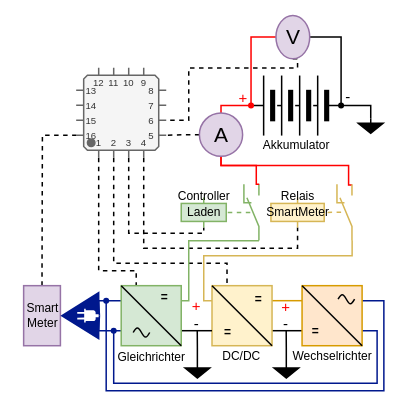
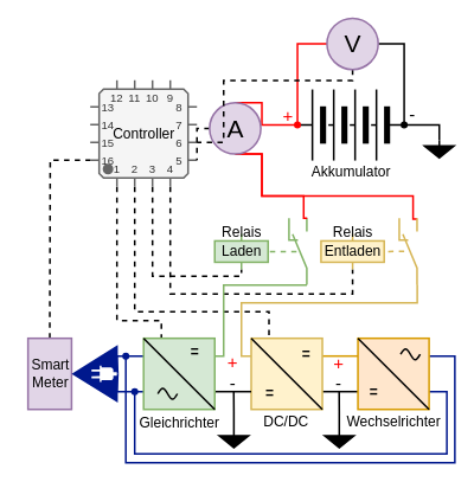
  <mxCell id="0" />
  <mxCell id="1" parent="0" />
  <mxCell id="2" style="edgeStyle=orthogonalEdgeStyle;rounded=0;orthogonalLoop=1;jettySize=auto;html=1;exitX=0;exitY=0.5;exitDx=0;exitDy=0;entryX=0.5;entryY=0;entryDx=0;entryDy=0;entryPerimeter=0;endArrow=none;endFill=0;fontSize=16;strokeWidth=2;" parent="1" source="3" target="57" edge="1"><mxGeometry relative="1" as="geometry"><Array as="points"><mxPoint x="493" y="140" /></Array></mxGeometry></mxCell>
  <mxCell id="3" value="" style="pointerEvents=1;verticalLabelPosition=bottom;shadow=0;dashed=0;align=center;html=1;verticalAlign=top;shape=mxgraph.electrical.miscellaneous.batteryStack;rotation=-180;fontSize=16;strokeWidth=2;" parent="1" vertex="1"><mxGeometry x="334" y="100" width="120" height="80" as="geometry" /></mxCell>
  <mxCell id="4" style="edgeStyle=orthogonalEdgeStyle;rounded=0;orthogonalLoop=1;jettySize=auto;html=1;exitX=0;exitY=1;exitDx=90;exitDy=0;exitPerimeter=0;entryX=0.5;entryY=1;entryDx=0;entryDy=0;entryPerimeter=0;endArrow=none;endFill=0;dashed=1;fontSize=16;strokeWidth=2;" parent="1" source="8" target="35" edge="1"><mxGeometry relative="1" as="geometry"><Array as="points"><mxPoint x="191" y="330" /><mxPoint x="396" y="330" /></Array></mxGeometry></mxCell>
  <mxCell id="5" style="edgeStyle=orthogonalEdgeStyle;rounded=0;orthogonalLoop=1;jettySize=auto;html=1;exitX=0;exitY=1;exitDx=70;exitDy=0;exitPerimeter=0;entryX=0.5;entryY=1;entryDx=0;entryDy=0;entryPerimeter=0;dashed=1;endArrow=none;endFill=0;fontSize=16;strokeWidth=2;" parent="1" source="8" target="11" edge="1"><mxGeometry relative="1" as="geometry"><Array as="points"><mxPoint x="171" y="310" /><mxPoint x="271" y="310" /></Array></mxGeometry></mxCell>
  <mxCell id="6" style="edgeStyle=orthogonalEdgeStyle;rounded=0;orthogonalLoop=1;jettySize=auto;html=1;exitX=0;exitY=1;exitDx=50;exitDy=0;exitPerimeter=0;entryX=0.25;entryY=0;entryDx=0;entryDy=0;dashed=1;endArrow=none;endFill=0;fontSize=16;strokeWidth=2;" parent="1" source="8" target="16" edge="1"><mxGeometry relative="1" as="geometry"><Array as="points"><mxPoint x="151" y="350" /><mxPoint x="302" y="350" /></Array></mxGeometry></mxCell>
  <mxCell id="7" style="edgeStyle=orthogonalEdgeStyle;rounded=0;orthogonalLoop=1;jettySize=auto;html=1;exitX=0;exitY=1;exitDx=30;exitDy=0;exitPerimeter=0;entryX=0.25;entryY=0;entryDx=0;entryDy=0;dashed=1;endArrow=none;endFill=0;fontSize=16;strokeWidth=2;" parent="1" source="8" target="29" edge="1"><mxGeometry relative="1" as="geometry"><Array as="points"><mxPoint x="131" y="360" /><mxPoint x="181" y="360" /></Array></mxGeometry></mxCell>
  <mxCell id="8" value="" style="shadow=0;dashed=0;align=center;html=1;strokeWidth=2;shape=mxgraph.electrical.logic_gates.qfp_ic;whiteSpace=wrap;labelNames=a,b,c,d,e,f,g,h,i,j,k,l,m,n,o,p,q,r,s,t,u,v,w,x,y,z,a1,b1,c1,d1,e1,f1,g1,h1,i1,j1,k1,l1,m1,n1;fillColor=#f5f5f5;strokeColor=#666666;fontColor=#333333;fontSize=16;" parent="1" vertex="1"><mxGeometry x="101" y="89.59" width="120" height="120" as="geometry" /></mxCell>
  <mxCell id="9" style="edgeStyle=orthogonalEdgeStyle;rounded=0;orthogonalLoop=1;jettySize=auto;html=1;exitX=-0.002;exitY=1.004;exitDx=0;exitDy=0;entryX=1;entryY=0.25;entryDx=0;entryDy=0;endArrow=none;endFill=0;exitPerimeter=0;fillColor=#d5e8d4;strokeColor=#82b366;fontSize=16;strokeWidth=2;" parent="1" source="10" target="29" edge="1"><mxGeometry relative="1" as="geometry"><Array as="points"><mxPoint x="251" y="320" /><mxPoint x="251" y="400" /></Array></mxGeometry></mxCell>
  <mxCell id="10" value="" style="pointerEvents=1;verticalLabelPosition=bottom;shadow=0;dashed=0;align=center;html=1;verticalAlign=top;shape=mxgraph.electrical.electro-mechanical.changeoverContactSwitch2;elSwitchState=1;rotation=-90;fillColor=#d5e8d4;strokeColor=#82b366;fontSize=16;strokeWidth=2;" parent="1" vertex="1"><mxGeometry x="297" y="272.41" width="75" height="20" as="geometry" /></mxCell>
  <mxCell id="11" value="" style="pointerEvents=1;verticalLabelPosition=bottom;shadow=0;dashed=0;align=center;html=1;verticalAlign=top;shape=mxgraph.electrical.electro-mechanical.relay_coil;fillColor=#d5e8d4;strokeColor=#82b366;fontSize=16;strokeWidth=2;" parent="1" vertex="1"><mxGeometry x="241" y="262.41" width="60" height="40" as="geometry" /></mxCell>
  <mxCell id="12" value="" style="endArrow=none;dashed=1;html=1;strokeWidth=2;rounded=0;entryX=0.46;entryY=0.525;entryDx=0;entryDy=0;entryPerimeter=0;exitX=1.067;exitY=0.575;exitDx=0;exitDy=0;exitPerimeter=0;fontSize=16;fillColor=#d5e8d4;strokeColor=#82b366;" parent="1" edge="1"><mxGeometry width="50" height="50" relative="1" as="geometry"><mxPoint x="303.02" y="282.41" as="sourcePoint" /><mxPoint x="333" y="282.41" as="targetPoint" /></mxGeometry></mxCell>
  <mxCell id="13" style="edgeStyle=orthogonalEdgeStyle;rounded=0;orthogonalLoop=1;jettySize=auto;html=1;exitX=0;exitY=0.25;exitDx=0;exitDy=0;entryX=0.005;entryY=1.011;entryDx=0;entryDy=0;entryPerimeter=0;endArrow=none;endFill=0;fillColor=#fff2cc;strokeColor=#d6b656;fontSize=16;strokeWidth=2;" parent="1" source="16" target="34" edge="1"><mxGeometry relative="1" as="geometry"><Array as="points"><mxPoint x="271" y="400" /><mxPoint x="271" y="340" /><mxPoint x="469" y="340" /></Array></mxGeometry></mxCell>
  <mxCell id="14" style="edgeStyle=orthogonalEdgeStyle;rounded=0;orthogonalLoop=1;jettySize=auto;html=1;exitX=1;exitY=0.25;exitDx=0;exitDy=0;entryX=0;entryY=0.25;entryDx=0;entryDy=0;endArrow=none;endFill=0;fillColor=#ffe6cc;strokeColor=#d79b00;fontSize=16;strokeWidth=2;" parent="1" source="16" target="19" edge="1"><mxGeometry relative="1" as="geometry" /></mxCell>
  <mxCell id="15" style="edgeStyle=orthogonalEdgeStyle;rounded=0;orthogonalLoop=1;jettySize=auto;html=1;exitX=1;exitY=0.75;exitDx=0;exitDy=0;entryX=0;entryY=0.75;entryDx=0;entryDy=0;endArrow=none;endFill=0;fontSize=16;strokeWidth=2;" parent="1" source="16" target="19" edge="1"><mxGeometry relative="1" as="geometry" /></mxCell>
  <mxCell id="16" value="" style="whiteSpace=wrap;html=1;aspect=fixed;fillColor=#fff2cc;strokeColor=#d6b656;fontSize=16;strokeWidth=2;" parent="1" vertex="1"><mxGeometry x="282" y="380" width="80" height="80" as="geometry" /></mxCell>
  <mxCell id="17" style="edgeStyle=orthogonalEdgeStyle;rounded=0;orthogonalLoop=1;jettySize=auto;html=1;exitX=1;exitY=0.75;exitDx=0;exitDy=0;endArrow=oval;endFill=1;fillColor=#dae8fc;strokeColor=#00188D;fontSize=16;strokeWidth=2;" parent="1" source="19" edge="1"><mxGeometry relative="1" as="geometry"><mxPoint x="151" y="440" as="targetPoint" /><Array as="points"><mxPoint x="502" y="440" /><mxPoint x="502" y="510" /><mxPoint x="151" y="510" /></Array></mxGeometry></mxCell>
  <mxCell id="18" style="edgeStyle=orthogonalEdgeStyle;rounded=0;orthogonalLoop=1;jettySize=auto;html=1;exitX=1;exitY=0.25;exitDx=0;exitDy=0;endArrow=oval;endFill=1;fillColor=#dae8fc;strokeColor=#00188D;fontSize=16;strokeWidth=2;" parent="1" source="19" edge="1"><mxGeometry relative="1" as="geometry"><mxPoint x="141" y="400" as="targetPoint" /><Array as="points"><mxPoint x="511" y="400" /><mxPoint x="511" y="520" /><mxPoint x="141" y="520" /></Array></mxGeometry></mxCell>
  <mxCell id="19" value="" style="whiteSpace=wrap;html=1;aspect=fixed;fillColor=#ffe6cc;strokeColor=#d79b00;fontSize=16;strokeWidth=2;" parent="1" vertex="1"><mxGeometry x="402" y="380" width="80" height="80" as="geometry" /></mxCell>
  <mxCell id="20" value="&lt;font style=&quot;font-size: 16px;&quot;&gt;=&lt;/font&gt;" style="text;html=1;strokeColor=none;fillColor=none;align=center;verticalAlign=middle;whiteSpace=wrap;rounded=0;fontSize=16;strokeWidth=2;fontStyle=1" parent="1" vertex="1"><mxGeometry x="272" y="426.5" width="62" height="30" as="geometry" /></mxCell>
  <mxCell id="21" value="" style="endArrow=none;html=1;rounded=0;entryX=1;entryY=1;entryDx=0;entryDy=0;exitX=0;exitY=0;exitDx=0;exitDy=0;fontSize=16;strokeWidth=2;" parent="1" source="16" target="16" edge="1"><mxGeometry width="50" height="50" relative="1" as="geometry"><mxPoint x="454" y="471.5" as="sourcePoint" /><mxPoint x="504" y="421.5" as="targetPoint" /></mxGeometry></mxCell>
  <mxCell id="22" value="&lt;font style=&quot;font-size: 16px;&quot;&gt;=&lt;/font&gt;" style="text;html=1;strokeColor=none;fillColor=none;align=center;verticalAlign=middle;whiteSpace=wrap;rounded=0;fontSize=16;strokeWidth=2;fontStyle=1" parent="1" vertex="1"><mxGeometry x="314" y="381.5" width="60" height="30" as="geometry" /></mxCell>
  <mxCell id="23" value="&lt;font style=&quot;font-size: 16px;&quot;&gt;=&lt;/font&gt;" style="text;html=1;strokeColor=none;fillColor=none;align=center;verticalAlign=middle;whiteSpace=wrap;rounded=0;fontSize=16;strokeWidth=2;fontStyle=1" parent="1" vertex="1"><mxGeometry x="390" y="425" width="60" height="30" as="geometry" /></mxCell>
  <mxCell id="24" value="" style="endArrow=none;html=1;rounded=0;entryX=1;entryY=1;entryDx=0;entryDy=0;exitX=0;exitY=0;exitDx=0;exitDy=0;fontSize=16;strokeWidth=2;" parent="1" edge="1"><mxGeometry width="50" height="50" relative="1" as="geometry"><mxPoint x="402" y="380" as="sourcePoint" /><mxPoint x="482" y="460" as="targetPoint" /></mxGeometry></mxCell>
  <mxCell id="25" value="" style="pointerEvents=1;verticalLabelPosition=bottom;shadow=0;dashed=0;align=center;html=1;verticalAlign=top;shape=mxgraph.electrical.waveforms.sine_wave;fontSize=16;strokeWidth=2;" parent="1" vertex="1"><mxGeometry x="450" y="390" width="22" height="16.18" as="geometry" /></mxCell>
  <mxCell id="26" style="edgeStyle=orthogonalEdgeStyle;rounded=0;orthogonalLoop=1;jettySize=auto;html=1;exitX=1;exitY=0.75;exitDx=0;exitDy=0;entryX=0;entryY=0.75;entryDx=0;entryDy=0;endArrow=none;endFill=0;fontSize=16;strokeWidth=2;" parent="1" source="29" target="16" edge="1"><mxGeometry relative="1" as="geometry" /></mxCell>
  <mxCell id="27" style="edgeStyle=orthogonalEdgeStyle;rounded=0;orthogonalLoop=1;jettySize=auto;html=1;exitX=0;exitY=0.25;exitDx=0;exitDy=0;entryX=0;entryY=0.5;entryDx=0;entryDy=0;entryPerimeter=0;endArrow=none;endFill=0;fillColor=#dae8fc;strokeColor=#00188D;fontSize=16;strokeWidth=2;" parent="1" source="29" target="48" edge="1"><mxGeometry relative="1" as="geometry"><Array as="points"><mxPoint x="131" y="400" /><mxPoint x="131" y="420" /></Array></mxGeometry></mxCell>
  <mxCell id="28" style="edgeStyle=orthogonalEdgeStyle;rounded=0;orthogonalLoop=1;jettySize=auto;html=1;exitX=0;exitY=0.75;exitDx=0;exitDy=0;entryX=0;entryY=0.5;entryDx=0;entryDy=0;entryPerimeter=0;endArrow=none;endFill=0;fillColor=#dae8fc;strokeColor=#00188D;fontSize=16;strokeWidth=2;" parent="1" source="29" target="48" edge="1"><mxGeometry relative="1" as="geometry"><Array as="points"><mxPoint x="131" y="440" /><mxPoint x="131" y="420" /></Array></mxGeometry></mxCell>
  <mxCell id="29" value="" style="whiteSpace=wrap;html=1;aspect=fixed;fillColor=#d5e8d4;strokeColor=#82b366;fontSize=16;strokeWidth=2;" parent="1" vertex="1"><mxGeometry x="161" y="380" width="80" height="80" as="geometry" /></mxCell>
  <mxCell id="30" value="&lt;font style=&quot;font-size: 16px;&quot;&gt;=&lt;/font&gt;" style="text;html=1;strokeColor=none;fillColor=none;align=center;verticalAlign=middle;whiteSpace=wrap;rounded=0;fontSize=16;strokeWidth=2;fontStyle=1" parent="1" vertex="1"><mxGeometry x="189" y="380" width="60" height="30" as="geometry" /></mxCell>
  <mxCell id="31" value="" style="endArrow=none;html=1;rounded=0;entryX=1;entryY=1;entryDx=0;entryDy=0;exitX=0;exitY=0;exitDx=0;exitDy=0;fontSize=16;strokeWidth=2;" parent="1" edge="1"><mxGeometry width="50" height="50" relative="1" as="geometry"><mxPoint x="161" y="380" as="sourcePoint" /><mxPoint x="241" y="460" as="targetPoint" /></mxGeometry></mxCell>
  <mxCell id="32" value="" style="pointerEvents=1;verticalLabelPosition=bottom;shadow=0;dashed=0;align=center;html=1;verticalAlign=top;shape=mxgraph.electrical.waveforms.sine_wave;fontSize=16;strokeWidth=2;" parent="1" vertex="1"><mxGeometry x="177" y="434.32" width="22" height="16.18" as="geometry" /></mxCell>
  <mxCell id="33" style="edgeStyle=orthogonalEdgeStyle;rounded=0;orthogonalLoop=1;jettySize=auto;html=1;exitX=0.989;exitY=1.007;exitDx=0;exitDy=0;entryX=0.5;entryY=1;entryDx=0;entryDy=0;endArrow=none;endFill=0;startArrow=none;startFill=0;exitPerimeter=0;fillColor=#f8cecc;strokeColor=#FF0000;fontSize=16;strokeWidth=2;" parent="1" source="34" target="41" edge="1"><mxGeometry relative="1" as="geometry"><Array as="points"><mxPoint x="464" y="246" /><mxPoint x="464" y="220" /><mxPoint x="294" y="220" /></Array></mxGeometry></mxCell>
  <mxCell id="34" value="" style="pointerEvents=1;verticalLabelPosition=bottom;shadow=0;dashed=0;align=center;html=1;verticalAlign=top;shape=mxgraph.electrical.electro-mechanical.changeoverContactSwitch2;elSwitchState=1;rotation=-90;fillColor=#fff2cc;strokeColor=#d6b656;fontSize=16;strokeWidth=2;" parent="1" vertex="1"><mxGeometry x="421" y="272.41" width="75" height="20" as="geometry" /></mxCell>
  <mxCell id="35" value="" style="pointerEvents=1;verticalLabelPosition=bottom;shadow=0;dashed=0;align=center;html=1;verticalAlign=top;shape=mxgraph.electrical.electro-mechanical.relay_coil;fillColor=#fff2cc;strokeColor=#d6b656;fontSize=16;strokeWidth=2;" parent="1" vertex="1"><mxGeometry x="360.51" y="262.41" width="71" height="40" as="geometry" /></mxCell>
  <mxCell id="36" value="" style="endArrow=none;dashed=1;html=1;strokeWidth=2;rounded=0;exitX=1.067;exitY=0.575;exitDx=0;exitDy=0;exitPerimeter=0;fontSize=16;fillColor=#fff2cc;strokeColor=#d6b656;" parent="1" edge="1"><mxGeometry width="50" height="50" relative="1" as="geometry"><mxPoint x="436.02" y="282.41" as="sourcePoint" /><mxPoint x="459" y="282" as="targetPoint" /></mxGeometry></mxCell>
  <mxCell id="37" style="edgeStyle=orthogonalEdgeStyle;rounded=0;orthogonalLoop=1;jettySize=auto;html=1;exitX=0.5;exitY=1;exitDx=0;exitDy=0;fontSize=16;strokeWidth=2;" parent="1" source="30" target="30" edge="1"><mxGeometry relative="1" as="geometry" /></mxCell>
  <mxCell id="38" style="edgeStyle=orthogonalEdgeStyle;rounded=0;orthogonalLoop=1;jettySize=auto;html=1;exitX=0.5;exitY=1;exitDx=0;exitDy=0;endArrow=none;endFill=0;entryX=0.999;entryY=1.023;entryDx=0;entryDy=0;entryPerimeter=0;fillColor=#f8cecc;strokeColor=#FF0000;fontSize=16;strokeWidth=2;" parent="1" source="41" target="10" edge="1"><mxGeometry relative="1" as="geometry"><mxPoint x="351" y="240" as="targetPoint" /><Array as="points"><mxPoint x="294" y="220" /><mxPoint x="341" y="220" /><mxPoint x="341" y="245" /></Array></mxGeometry></mxCell>
  <mxCell id="39" style="edgeStyle=orthogonalEdgeStyle;rounded=0;orthogonalLoop=1;jettySize=auto;html=1;exitX=0.5;exitY=0;exitDx=0;exitDy=0;entryX=1;entryY=0.5;entryDx=0;entryDy=0;endArrow=none;endFill=0;fillColor=#f8cecc;strokeColor=#FF0000;fontSize=16;strokeWidth=2;" parent="1" source="41" target="3" edge="1"><mxGeometry relative="1" as="geometry"><Array as="points"><mxPoint x="294" y="140" /></Array></mxGeometry></mxCell>
  <mxCell id="40" style="edgeStyle=orthogonalEdgeStyle;rounded=0;orthogonalLoop=1;jettySize=auto;html=1;exitX=0;exitY=0.5;exitDx=0;exitDy=0;entryX=1;entryY=0;entryDx=0;entryDy=90;entryPerimeter=0;endArrow=none;endFill=0;dashed=1;fontSize=16;strokeWidth=2;" parent="1" source="41" target="8" edge="1"><mxGeometry relative="1" as="geometry" /></mxCell>
- <mxCell id="41" value="A" style="verticalLabelPosition=middle;shadow=0;dashed=0;align=center;html=1;verticalAlign=middle;strokeWidth=2;shape=ellipse;aspect=fixed;fontSize=28;fillColor=#e1d5e7;strokeColor=#9673a6;" parent="1" vertex="1"><mxGeometry x="265.21" y="150" width="57.59" height="57.59" as="geometry" /></mxCell>
+ <mxCell id="41" value="A" style="verticalLabelPosition=middle;shadow=0;dashed=0;align=center;html=1;verticalAlign=middle;strokeWidth=2;shape=ellipse;aspect=fixed;fontSize=28;fillColor=#e1d5e7;strokeColor=#9673a6;" parent="1" vertex="1"><mxGeometry x="235.21" y="115" width="57.59" height="57.59" as="geometry" /></mxCell>
  <mxCell id="42" style="edgeStyle=orthogonalEdgeStyle;rounded=0;orthogonalLoop=1;jettySize=auto;html=1;exitX=1;exitY=0.5;exitDx=0;exitDy=0;entryX=0;entryY=0.5;entryDx=0;entryDy=0;endArrow=oval;endFill=1;fontSize=16;strokeWidth=2;" parent="1" source="45" target="3" edge="1"><mxGeometry relative="1" as="geometry"><Array as="points"><mxPoint x="454" y="49" /></Array></mxGeometry></mxCell>
  <mxCell id="43" style="edgeStyle=orthogonalEdgeStyle;rounded=0;orthogonalLoop=1;jettySize=auto;html=1;exitX=0;exitY=0.5;exitDx=0;exitDy=0;entryX=1;entryY=0.5;entryDx=0;entryDy=0;endArrow=oval;endFill=1;fillColor=#f8cecc;strokeColor=#FF0000;fontSize=16;strokeWidth=2;" parent="1" source="45" target="3" edge="1"><mxGeometry relative="1" as="geometry"><Array as="points"><mxPoint x="334" y="49" /></Array></mxGeometry></mxCell>
  <mxCell id="44" style="edgeStyle=orthogonalEdgeStyle;rounded=0;orthogonalLoop=1;jettySize=auto;html=1;exitX=0.5;exitY=1;exitDx=0;exitDy=0;entryX=1;entryY=0;entryDx=0;entryDy=70;entryPerimeter=0;dashed=1;endArrow=none;endFill=0;fontSize=16;strokeWidth=2;" parent="1" source="45" target="8" edge="1"><mxGeometry relative="1" as="geometry"><Array as="points"><mxPoint x="396" y="90" /><mxPoint x="251" y="90" /><mxPoint x="251" y="160" /></Array></mxGeometry></mxCell>
- <mxCell id="45" value="V" style="verticalLabelPosition=middle;shadow=0;dashed=0;align=center;html=1;verticalAlign=middle;strokeWidth=2;shape=ellipse;aspect=fixed;fontSize=28;fillColor=#e1d5e7;strokeColor=#9673a6;" parent="1" vertex="1"><mxGeometry x="367.21" y="20" width="45" height="57.59" as="geometry" /></mxCell>
+ <mxCell id="45" value="V" style="verticalLabelPosition=middle;shadow=0;dashed=0;align=center;html=1;verticalAlign=middle;strokeWidth=2;shape=ellipse;aspect=fixed;fontSize=28;fillColor=#e1d5e7;strokeColor=#9673a6;" parent="1" vertex="1"><mxGeometry x="367.21" y="20" width="57.59" height="57.59" as="geometry" /></mxCell>
  <mxCell id="46" style="edgeStyle=orthogonalEdgeStyle;rounded=0;orthogonalLoop=1;jettySize=auto;html=1;exitX=0.5;exitY=0;exitDx=0;exitDy=0;entryX=0;entryY=0;entryDx=0;entryDy=90;entryPerimeter=0;dashed=1;endArrow=none;endFill=0;fontSize=16;strokeWidth=2;" parent="1" source="47" target="8" edge="1"><mxGeometry relative="1" as="geometry"><Array as="points"><mxPoint x="56" y="360" /><mxPoint x="56" y="140" /><mxPoint x="56" y="180" /></Array></mxGeometry></mxCell>
  <mxCell id="47" value="" style="rounded=0;whiteSpace=wrap;html=1;fillColor=#e1d5e7;strokeColor=#9673a6;fontSize=16;strokeWidth=2;" parent="1" vertex="1"><mxGeometry x="31" y="380" width="49" height="80" as="geometry" /></mxCell>
  <mxCell id="48" value="" style="sketch=0;aspect=fixed;pointerEvents=1;shadow=0;dashed=0;html=1;strokeColor=none;labelPosition=center;verticalLabelPosition=bottom;verticalAlign=top;align=center;fillColor=#00188D;shape=mxgraph.mscae.enterprise.plug_and_play;rotation=-180;fontSize=16;strokeWidth=2;" parent="1" vertex="1"><mxGeometry x="80" y="387.5" width="52" height="65" as="geometry" /></mxCell>
  <mxCell id="49" value="&lt;font style=&quot;font-size: 16px;&quot;&gt;Gleichrichter&lt;/font&gt;" style="text;html=1;align=center;verticalAlign=middle;resizable=0;points=[];autosize=1;strokeColor=none;fillColor=none;fontSize=16;strokeWidth=2;" parent="1" vertex="1"><mxGeometry x="146" y="460" width="110" height="30" as="geometry" /></mxCell>
  <mxCell id="50" value="&lt;font style=&quot;font-size: 16px;&quot;&gt;DC/DC&lt;/font&gt;" style="text;html=1;align=center;verticalAlign=middle;resizable=0;points=[];autosize=1;strokeColor=none;fillColor=none;fontSize=16;strokeWidth=2;" parent="1" vertex="1"><mxGeometry x="286" y="459" width="70" height="30" as="geometry" /></mxCell>
  <mxCell id="51" value="&lt;font style=&quot;font-size: 16px;&quot;&gt;Wechselrichter&lt;/font&gt;" style="text;html=1;align=center;verticalAlign=middle;resizable=0;points=[];autosize=1;strokeColor=none;fillColor=none;fontSize=16;strokeWidth=2;" parent="1" vertex="1"><mxGeometry x="377" y="459" width="130" height="30" as="geometry" /></mxCell>
- <mxCell id="52" value="&lt;font style=&quot;font-size: 16px;&quot;&gt;Controller&lt;br style=&quot;font-size: 16px;&quot;&gt;Laden&lt;br style=&quot;font-size: 16px;&quot;&gt;&lt;/font&gt;" style="text;html=1;align=center;verticalAlign=middle;resizable=0;points=[];autosize=1;fontSize=16;strokeWidth=2;" parent="1" vertex="1"><mxGeometry x="236" y="246.41" width="70" height="50" as="geometry" /></mxCell>
- <mxCell id="53" value="&lt;font style=&quot;font-size: 16px;&quot;&gt;Relais&lt;br style=&quot;font-size: 16px;&quot;&gt;SmartMeter&lt;br style=&quot;font-size: 16px;&quot;&gt;&lt;/font&gt;" style="text;html=1;align=center;verticalAlign=middle;resizable=0;points=[];autosize=1;strokeColor=none;fillColor=none;fontSize=16;strokeWidth=2;" parent="1" vertex="1"><mxGeometry x="351" y="246.41" width="90" height="50" as="geometry" /></mxCell>
+ <mxCell id="52" value="&lt;font style=&quot;font-size: 16px;&quot;&gt;Relais&lt;br style=&quot;font-size: 16px;&quot;&gt;Laden&lt;br style=&quot;font-size: 16px;&quot;&gt;&lt;/font&gt;" style="text;html=1;align=center;verticalAlign=middle;resizable=0;points=[];autosize=1;fontSize=16;strokeWidth=2;" parent="1" vertex="1"><mxGeometry x="236" y="246.41" width="70" height="50" as="geometry" /></mxCell>
+ <mxCell id="53" value="&lt;font style=&quot;font-size: 16px;&quot;&gt;Relais&lt;br style=&quot;font-size: 16px;&quot;&gt;Entladen&lt;br style=&quot;font-size: 16px;&quot;&gt;&lt;/font&gt;" style="text;html=1;align=center;verticalAlign=middle;resizable=0;points=[];autosize=1;strokeColor=none;fillColor=none;fontSize=16;strokeWidth=2;" parent="1" vertex="1"><mxGeometry x="351" y="246.41" width="90" height="50" as="geometry" /></mxCell>
  <mxCell id="54" value="&lt;font style=&quot;font-size: 16px;&quot;&gt;Akkumulator&lt;/font&gt;" style="text;html=1;align=center;verticalAlign=middle;resizable=0;points=[];autosize=1;strokeColor=none;fillColor=none;fontSize=16;strokeWidth=2;" parent="1" vertex="1"><mxGeometry x="339" y="177" width="110" height="30" as="geometry" /></mxCell>
+ <mxCell id="55" value="&lt;font style=&quot;font-size: 16px;&quot;&gt;Controller&lt;/font&gt;" style="text;html=1;align=center;verticalAlign=middle;resizable=0;points=[];autosize=1;strokeColor=none;fillColor=none;fontSize=16;strokeWidth=2;" parent="1" vertex="1"><mxGeometry x="116" y="134.59" width="90" height="30" as="geometry" /></mxCell>
  <mxCell id="56" value="&lt;font style=&quot;font-size: 16px;&quot;&gt;Smart&lt;br style=&quot;font-size: 16px;&quot;&gt;Meter&lt;br style=&quot;font-size: 16px;&quot;&gt;&lt;/font&gt;" style="text;html=1;align=center;verticalAlign=middle;resizable=0;points=[];autosize=1;fontSize=16;strokeWidth=2;" parent="1" vertex="1"><mxGeometry x="20.5" y="395" width="70" height="50" as="geometry" /></mxCell>
  <mxCell id="57" value="" style="pointerEvents=1;verticalLabelPosition=bottom;shadow=0;dashed=0;align=center;html=1;verticalAlign=top;shape=mxgraph.electrical.signal_sources.signal_ground;fillColor=#000000;fontSize=16;strokeWidth=2;" parent="1" vertex="1"><mxGeometry x="477" y="157" width="33" height="20" as="geometry" /></mxCell>
  <mxCell id="58" style="edgeStyle=orthogonalEdgeStyle;rounded=0;orthogonalLoop=1;jettySize=auto;html=1;exitX=0.5;exitY=0;exitDx=0;exitDy=0;exitPerimeter=0;endArrow=none;endFill=0;fontSize=16;strokeWidth=2;" parent="1" source="59" edge="1"><mxGeometry relative="1" as="geometry"><mxPoint x="262.345" y="440" as="targetPoint" /></mxGeometry></mxCell>
  <mxCell id="59" value="" style="pointerEvents=1;verticalLabelPosition=bottom;shadow=0;dashed=0;align=center;html=1;verticalAlign=top;shape=mxgraph.electrical.signal_sources.signal_ground;fillColor=#000000;fontSize=16;strokeWidth=2;" parent="1" vertex="1"><mxGeometry x="246" y="483" width="33" height="20" as="geometry" /></mxCell>
  <mxCell id="60" value="&lt;font style=&quot;font-size: 20px;&quot;&gt;+&lt;/font&gt;" style="text;html=1;align=center;verticalAlign=middle;resizable=0;points=[];autosize=1;fontColor=#FF0000;" parent="1" vertex="1"><mxGeometry x="303" y="108.59" width="40" height="40" as="geometry" /></mxCell>
  <mxCell id="61" value="&lt;font style=&quot;font-size: 20px;&quot;&gt;-&lt;/font&gt;" style="text;html=1;align=center;verticalAlign=middle;resizable=0;points=[];autosize=1;strokeColor=none;fillColor=none;fontSize=16;" parent="1" vertex="1"><mxGeometry x="448" y="107.59" width="30" height="40" as="geometry" /></mxCell>
  <mxCell id="62" style="edgeStyle=orthogonalEdgeStyle;rounded=0;orthogonalLoop=1;jettySize=auto;html=1;exitX=0.5;exitY=0;exitDx=0;exitDy=0;exitPerimeter=0;endArrow=none;endFill=0;strokeWidth=2;" parent="1" source="63" edge="1"><mxGeometry relative="1" as="geometry"><mxPoint x="380.857" y="440" as="targetPoint" /></mxGeometry></mxCell>
  <mxCell id="63" value="" style="pointerEvents=1;verticalLabelPosition=bottom;shadow=0;dashed=0;align=center;html=1;verticalAlign=top;shape=mxgraph.electrical.signal_sources.signal_ground;fillColor=#000000;fontSize=16;strokeWidth=2;" parent="1" vertex="1"><mxGeometry x="364.5" y="483" width="33" height="20" as="geometry" /></mxCell>
  <mxCell id="64" value="&lt;font style=&quot;font-size: 20px;&quot;&gt;-&lt;/font&gt;" style="text;html=1;align=center;verticalAlign=middle;resizable=0;points=[];autosize=1;strokeColor=none;fillColor=none;fontSize=16;" vertex="1" parent="1"><mxGeometry x="364.5" y="410" width="30" height="40" as="geometry" /></mxCell>
  <mxCell id="65" value="&lt;font style=&quot;font-size: 20px;&quot;&gt;-&lt;/font&gt;" style="text;html=1;align=center;verticalAlign=middle;resizable=0;points=[];autosize=1;strokeColor=none;fillColor=none;fontSize=16;" vertex="1" parent="1"><mxGeometry x="245.5" y="410" width="30" height="40" as="geometry" /></mxCell>
  <mxCell id="66" value="&lt;font style=&quot;font-size: 20px;&quot;&gt;+&lt;/font&gt;" style="text;html=1;align=center;verticalAlign=middle;resizable=0;points=[];autosize=1;fontColor=#FF0000;" vertex="1" parent="1"><mxGeometry x="240.5" y="386" width="40" height="40" as="geometry" /></mxCell>
  <mxCell id="67" value="&lt;font style=&quot;font-size: 20px;&quot;&gt;+&lt;/font&gt;" style="text;html=1;align=center;verticalAlign=middle;resizable=0;points=[];autosize=1;fontColor=#FF0000;" vertex="1" parent="1"><mxGeometry x="359.5" y="387" width="40" height="40" as="geometry" /></mxCell>
